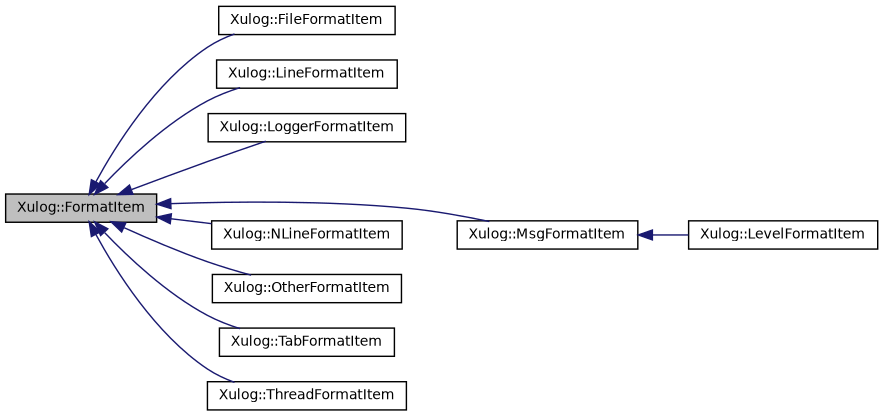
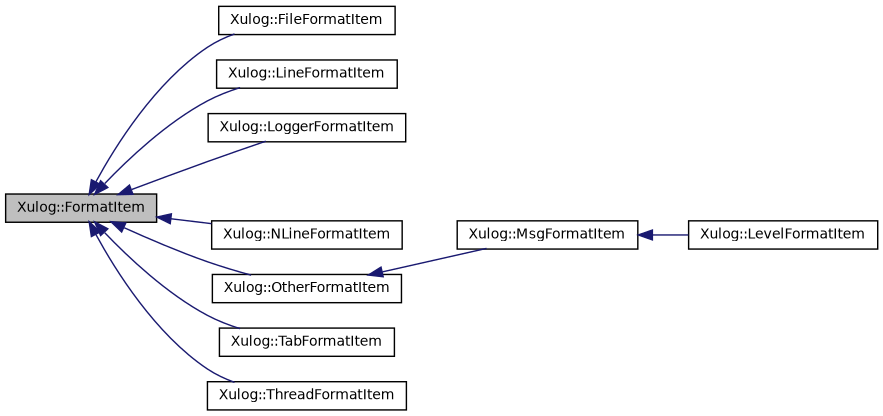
  digraph {
    rankdir=LR
    node [color=black fillcolor=white fontname=Helvetica fontsize=10 shape=record style=filled]
    edge [color=midnightblue dir=back fontname=Helvetica fontsize=10 labelfontname=Helvetica labelfontsize=10 style=solid]
    n1 [fillcolor=grey75 fontcolor=black height=0.2 label="Xulog::FormatItem" width=0.4]
    n2 [height=0.2 label="Xulog::FileFormatItem" width=0.4]
    n3 [height=0.2 label="Xulog::LineFormatItem" width=0.4]
    n4 [height=0.2 label="Xulog::LoggerFormatItem" width=0.4]
    n5 [height=0.2 label="Xulog::MsgFormatItem" width=0.4]
    n6 [height=0.2 label="Xulog::NLineFormatItem" width=0.4]
    n7 [height=0.2 label="Xulog::OtherFormatItem" width=0.4]
    n8 [height=0.2 label="Xulog::TabFormatItem" width=0.4]
    n9 [height=0.2 label="Xulog::ThreadFormatItem" width=0.4]
    n10 [height=0.2 label="Xulog::LevelFormatItem" width=0.4]
    n1 -> n2
    n1 -> n3
    n1 -> n4
-   n1 -> n5
+   n7 -> n5
    n1 -> n6
    n1 -> n7
    n1 -> n8
    n1 -> n9
    n5 -> n10
  }
